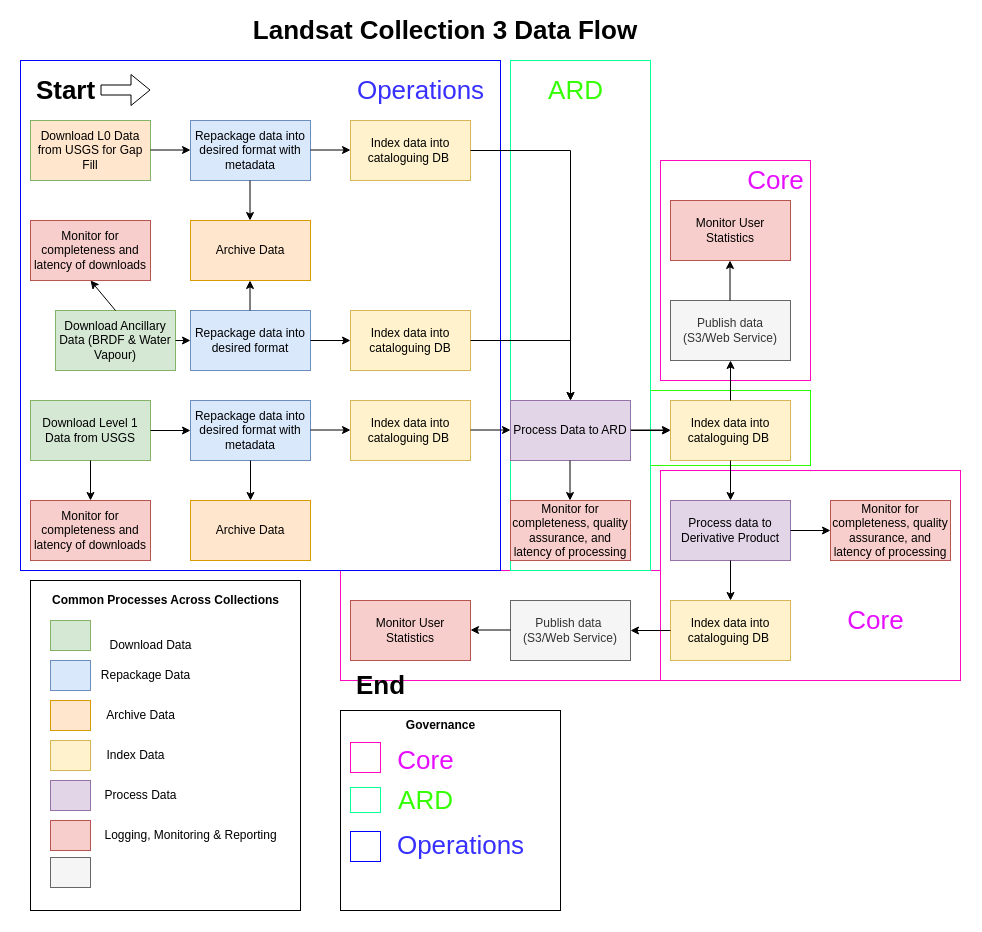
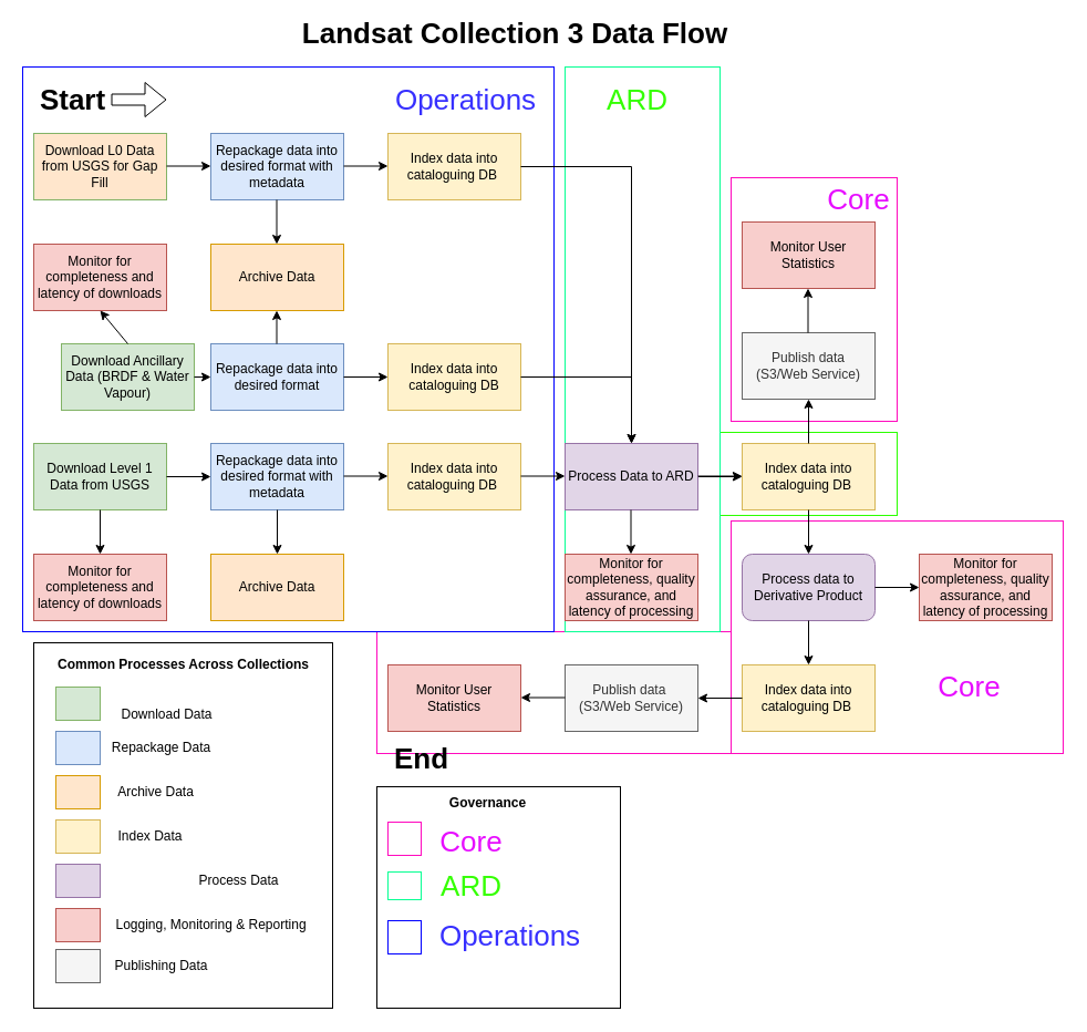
  <mxCell id="0" />
  <mxCell id="1" parent="0" />
  <mxCell id="2" value="" style="rounded=0;whiteSpace=wrap;html=1;labelBackgroundColor=none;fontSize=26;strokeColor=#FF0ABE;" parent="1" vertex="1"><mxGeometry x="660" y="160" width="150" height="220" as="geometry" /></mxCell>
  <mxCell id="3" value="" style="rounded=0;whiteSpace=wrap;html=1;labelBackgroundColor=none;fontSize=26;strokeColor=#FF0ABE;" parent="1" vertex="1"><mxGeometry x="340" y="570" width="320" height="110" as="geometry" /></mxCell>
  <mxCell id="4" value="" style="rounded=0;whiteSpace=wrap;html=1;labelBackgroundColor=none;fontSize=26;strokeColor=#FF0ABE;" parent="1" vertex="1"><mxGeometry x="660" y="470" width="300" height="210" as="geometry" /></mxCell>
  <mxCell id="5" value="" style="rounded=0;whiteSpace=wrap;html=1;labelBackgroundColor=none;fontSize=26;strokeColor=#2BFF00;" parent="1" vertex="1"><mxGeometry x="650" y="390" width="160" height="75" as="geometry" /></mxCell>
  <mxCell id="6" value="" style="rounded=0;whiteSpace=wrap;html=1;labelBackgroundColor=none;fontSize=26;strokeColor=#08FF94;" parent="1" vertex="1"><mxGeometry x="510" y="60" width="140" height="510" as="geometry" /></mxCell>
  <mxCell id="7" value="" style="rounded=0;whiteSpace=wrap;html=1;labelBackgroundColor=none;fontSize=26;strokeColor=#0000FF;" parent="1" vertex="1"><mxGeometry x="20" y="60" width="480" height="510" as="geometry" /></mxCell>
- <mxCell id="8" value="Landsat Collection 3 Data Flow" style="text;html=1;strokeColor=none;fillColor=none;align=center;verticalAlign=middle;whiteSpace=wrap;rounded=0;fontStyle=1;fontSize=26;" parent="1" vertex="1"><mxGeometry x="180" y="20" width="530" height="20" as="geometry" /></mxCell>
+ <mxCell id="8" value="Landsat Collection 3 Data Flow" style="text;html=1;strokeColor=none;fillColor=none;align=center;verticalAlign=middle;whiteSpace=wrap;rounded=0;fontStyle=1;fontSize=26;" parent="1" vertex="1"><mxGeometry x="200" y="20" width="530" height="20" as="geometry" /></mxCell>
  <mxCell id="9" value="Download Level 1 Data from USGS" style="rounded=0;whiteSpace=wrap;html=1;fillColor=#d5e8d4;strokeColor=#82b366;" parent="1" vertex="1"><mxGeometry x="30" y="400" width="120" height="60" as="geometry" /></mxCell>
  <mxCell id="10" value="" style="endArrow=classic;html=1;exitX=1;exitY=0.5;exitDx=0;exitDy=0;" parent="1" source="9" edge="1"><mxGeometry width="50" height="50" relative="1" as="geometry"><mxPoint x="170" y="620" as="sourcePoint" /><mxPoint x="190" y="430" as="targetPoint" /></mxGeometry></mxCell>
  <mxCell id="11" value="Repackage data into desired format with metadata" style="rounded=0;whiteSpace=wrap;html=1;fillColor=#dae8fc;strokeColor=#6c8ebf;" parent="1" vertex="1"><mxGeometry x="190" y="400" width="120" height="60" as="geometry" /></mxCell>
  <mxCell id="12" value="" style="endArrow=classic;html=1;exitX=0.5;exitY=1;exitDx=0;exitDy=0;" parent="1" source="9" edge="1"><mxGeometry width="50" height="50" relative="1" as="geometry"><mxPoint x="550" y="710" as="sourcePoint" /><mxPoint x="90" y="500" as="targetPoint" /></mxGeometry></mxCell>
  <mxCell id="13" value="Monitor for completeness and latency of downloads" style="rounded=0;whiteSpace=wrap;html=1;fillColor=#f8cecc;strokeColor=#b85450;" parent="1" vertex="1"><mxGeometry x="30" y="500" width="120" height="60" as="geometry" /></mxCell>
  <mxCell id="14" value="" style="endArrow=classic;html=1;exitX=1;exitY=0.5;exitDx=0;exitDy=0;" parent="1" edge="1"><mxGeometry width="50" height="50" relative="1" as="geometry"><mxPoint x="310" y="429.5" as="sourcePoint" /><mxPoint x="350" y="429.5" as="targetPoint" /></mxGeometry></mxCell>
  <mxCell id="15" value="Index data into cataloguing DB&amp;nbsp;" style="rounded=0;whiteSpace=wrap;html=1;fillColor=#fff2cc;strokeColor=#d6b656;" parent="1" vertex="1"><mxGeometry x="350" y="400" width="120" height="60" as="geometry" /></mxCell>
  <mxCell id="16" value="" style="endArrow=classic;html=1;exitX=1;exitY=0.5;exitDx=0;exitDy=0;" parent="1" edge="1"><mxGeometry width="50" height="50" relative="1" as="geometry"><mxPoint x="470" y="429.5" as="sourcePoint" /><mxPoint x="510" y="429.5" as="targetPoint" /></mxGeometry></mxCell>
  <mxCell id="17" value="Download Ancillary Data (BRDF &amp;amp; Water Vapour)" style="rounded=0;whiteSpace=wrap;html=1;fillColor=#d5e8d4;strokeColor=#82b366;" parent="1" vertex="1"><mxGeometry x="55" y="310" width="120" height="60" as="geometry" /></mxCell>
  <mxCell id="18" value="" style="endArrow=classic;html=1;exitX=0.5;exitY=0;exitDx=0;exitDy=0;entryX=0.5;entryY=1;entryDx=0;entryDy=0;" parent="1" source="17" target="19" edge="1"><mxGeometry width="50" height="50" relative="1" as="geometry"><mxPoint x="895" y="185" as="sourcePoint" /><mxPoint x="945" y="135" as="targetPoint" /></mxGeometry></mxCell>
  <mxCell id="19" value="Monitor for completeness and latency of downloads" style="rounded=0;whiteSpace=wrap;html=1;fillColor=#f8cecc;strokeColor=#b85450;" parent="1" vertex="1"><mxGeometry x="30" y="220" width="120" height="60" as="geometry" /></mxCell>
  <mxCell id="20" value="Repackage data into desired format" style="rounded=0;whiteSpace=wrap;html=1;fillColor=#dae8fc;strokeColor=#6c8ebf;" parent="1" vertex="1"><mxGeometry x="190" y="310" width="120" height="60" as="geometry" /></mxCell>
  <mxCell id="21" value="Index data into cataloguing DB" style="rounded=0;whiteSpace=wrap;html=1;fillColor=#fff2cc;strokeColor=#d6b656;" parent="1" vertex="1"><mxGeometry x="350" y="310" width="120" height="60" as="geometry" /></mxCell>
  <mxCell id="22" value="" style="endArrow=classic;html=1;exitX=1;exitY=0.5;exitDx=0;exitDy=0;" parent="1" source="17" target="20" edge="1"><mxGeometry width="50" height="50" relative="1" as="geometry"><mxPoint x="569.5" y="270" as="sourcePoint" /><mxPoint x="569.5" y="310" as="targetPoint" /></mxGeometry></mxCell>
  <mxCell id="23" value="" style="edgeStyle=orthogonalEdgeStyle;rounded=0;orthogonalLoop=1;jettySize=auto;html=1;entryX=0;entryY=0.5;entryDx=0;entryDy=0;exitX=1;exitY=0.5;exitDx=0;exitDy=0;" parent="1" source="20" target="21" edge="1"><mxGeometry relative="1" as="geometry"><mxPoint x="600" y="280" as="sourcePoint" /><mxPoint x="560" y="280" as="targetPoint" /></mxGeometry></mxCell>
  <mxCell id="24" value="" style="edgeStyle=orthogonalEdgeStyle;rounded=0;orthogonalLoop=1;jettySize=auto;html=1;" parent="1" source="25" target="29" edge="1"><mxGeometry relative="1" as="geometry" /></mxCell>
  <mxCell id="25" value="Process Data to ARD" style="rounded=0;whiteSpace=wrap;html=1;fillColor=#e1d5e7;strokeColor=#9673a6;" parent="1" vertex="1"><mxGeometry x="510" y="400" width="120" height="60" as="geometry" /></mxCell>
  <mxCell id="26" value="" style="endArrow=classic;html=1;exitX=0.5;exitY=1;exitDx=0;exitDy=0;" parent="1" edge="1"><mxGeometry width="50" height="50" relative="1" as="geometry"><mxPoint x="569.5" y="460" as="sourcePoint" /><mxPoint x="569.5" y="500" as="targetPoint" /></mxGeometry></mxCell>
  <mxCell id="27" value="Monitor for completeness, quality assurance, and latency of processing" style="rounded=0;whiteSpace=wrap;html=1;fillColor=#f8cecc;strokeColor=#b85450;" parent="1" vertex="1"><mxGeometry x="510" y="500" width="120" height="60" as="geometry" /></mxCell>
  <mxCell id="28" value="" style="endArrow=classic;html=1;exitX=1;exitY=0.5;exitDx=0;exitDy=0;" parent="1" edge="1"><mxGeometry width="50" height="50" relative="1" as="geometry"><mxPoint x="630" y="429.5" as="sourcePoint" /><mxPoint x="670" y="429.5" as="targetPoint" /></mxGeometry></mxCell>
  <mxCell id="29" value="Index data into cataloguing DB&amp;nbsp;" style="rounded=0;whiteSpace=wrap;html=1;fillColor=#fff2cc;strokeColor=#d6b656;" parent="1" vertex="1"><mxGeometry x="670" y="400" width="120" height="60" as="geometry" /></mxCell>
  <mxCell id="30" value="" style="edgeStyle=orthogonalEdgeStyle;rounded=0;orthogonalLoop=1;jettySize=auto;html=1;exitX=0.5;exitY=1;exitDx=0;exitDy=0;entryX=0.5;entryY=0;entryDx=0;entryDy=0;" parent="1" source="29" target="31" edge="1"><mxGeometry relative="1" as="geometry"><mxPoint x="720" y="570" as="sourcePoint" /><mxPoint x="760" y="570" as="targetPoint" /></mxGeometry></mxCell>
- <mxCell id="31" value="Process data to Derivative Product" style="rounded=0;whiteSpace=wrap;html=1;fillColor=#e1d5e7;strokeColor=#9673a6;" parent="1" vertex="1"><mxGeometry x="670" y="500" width="120" height="60" as="geometry" /></mxCell>
+ <mxCell id="31" value="Process data to Derivative Product" style="whiteSpace=wrap;html=1;fillColor=#e1d5e7;strokeColor=#9673a6;rounded=1;" parent="1" vertex="1"><mxGeometry x="670" y="500" width="120" height="60" as="geometry" /></mxCell>
  <mxCell id="32" value="" style="endArrow=classic;html=1;exitX=0.5;exitY=1;exitDx=0;exitDy=0;entryX=0.5;entryY=0;entryDx=0;entryDy=0;" parent="1" source="31" target="33" edge="1"><mxGeometry width="50" height="50" relative="1" as="geometry"><mxPoint x="630" y="629.5" as="sourcePoint" /><mxPoint x="730" y="590" as="targetPoint" /></mxGeometry></mxCell>
  <mxCell id="33" value="Index data into cataloguing DB&amp;nbsp;" style="rounded=0;whiteSpace=wrap;html=1;fillColor=#fff2cc;strokeColor=#d6b656;" parent="1" vertex="1"><mxGeometry x="670" y="600" width="120" height="60" as="geometry" /></mxCell>
  <mxCell id="34" value="" style="endArrow=classic;html=1;exitX=1;exitY=0.5;exitDx=0;exitDy=0;entryX=0;entryY=0.5;entryDx=0;entryDy=0;" parent="1" source="31" target="35" edge="1"><mxGeometry width="50" height="50" relative="1" as="geometry"><mxPoint x="889.5" y="460" as="sourcePoint" /><mxPoint x="889.5" y="500" as="targetPoint" /></mxGeometry></mxCell>
  <mxCell id="35" value="Monitor for completeness, quality assurance, and latency of processing" style="rounded=0;whiteSpace=wrap;html=1;fillColor=#f8cecc;strokeColor=#b85450;" parent="1" vertex="1"><mxGeometry x="830" y="500" width="120" height="60" as="geometry" /></mxCell>
  <mxCell id="36" value="Publish data&amp;nbsp;&lt;br&gt;(S3/Web Service)" style="rounded=0;whiteSpace=wrap;html=1;fillColor=#f5f5f5;strokeColor=#666666;fontColor=#333333;" parent="1" vertex="1"><mxGeometry x="510" y="600" width="120" height="60" as="geometry" /></mxCell>
  <mxCell id="37" value="Publish data &lt;br&gt;(S3/Web Service)" style="rounded=0;whiteSpace=wrap;html=1;fillColor=#f5f5f5;strokeColor=#666666;fontColor=#333333;" parent="1" vertex="1"><mxGeometry x="670" y="300" width="120" height="60" as="geometry" /></mxCell>
  <mxCell id="38" value="" style="endArrow=classic;html=1;exitX=0.5;exitY=0;exitDx=0;exitDy=0;" parent="1" source="29" target="37" edge="1"><mxGeometry width="50" height="50" relative="1" as="geometry"><mxPoint x="740" y="570" as="sourcePoint" /><mxPoint x="740" y="610" as="targetPoint" /></mxGeometry></mxCell>
  <mxCell id="39" value="" style="endArrow=classic;html=1;exitX=0;exitY=0.5;exitDx=0;exitDy=0;entryX=1;entryY=0.5;entryDx=0;entryDy=0;" parent="1" source="33" target="36" edge="1"><mxGeometry width="50" height="50" relative="1" as="geometry"><mxPoint x="640" y="690" as="sourcePoint" /><mxPoint x="640" y="730" as="targetPoint" /></mxGeometry></mxCell>
  <mxCell id="40" value="" style="rounded=0;whiteSpace=wrap;html=1;labelPosition=center;verticalLabelPosition=middle;align=center;verticalAlign=middle;" parent="1" vertex="1"><mxGeometry x="30" y="580" width="270" height="330" as="geometry" /></mxCell>
  <mxCell id="41" value="Common Processes Across Collections" style="text;html=1;align=center;verticalAlign=middle;resizable=0;points=[];autosize=1;fontStyle=1" parent="1" vertex="1"><mxGeometry x="45" y="590" width="240" height="20" as="geometry" /></mxCell>
  <mxCell id="42" value="" style="rounded=0;whiteSpace=wrap;html=1;labelBackgroundColor=none;fillColor=#d5e8d4;strokeColor=#82b366;" parent="1" vertex="1"><mxGeometry x="50" y="620" width="40" height="30" as="geometry" /></mxCell>
  <mxCell id="43" value="Download Data" style="text;html=1;align=center;verticalAlign=middle;resizable=0;points=[];autosize=1;" parent="1" vertex="1"><mxGeometry x="100" y="635" width="100" height="20" as="geometry" /></mxCell>
  <mxCell id="44" value="" style="rounded=0;whiteSpace=wrap;html=1;fillColor=#dae8fc;strokeColor=#6c8ebf;" parent="1" vertex="1"><mxGeometry x="50" y="660" width="40" height="30" as="geometry" /></mxCell>
  <mxCell id="45" value="Repackage Data" style="text;html=1;align=center;verticalAlign=middle;resizable=0;points=[];autosize=1;" parent="1" vertex="1"><mxGeometry x="95" y="665" width="100" height="20" as="geometry" /></mxCell>
  <mxCell id="46" value="" style="rounded=0;whiteSpace=wrap;html=1;fillColor=#ffe6cc;strokeColor=#d79b00;" parent="1" vertex="1"><mxGeometry x="50" y="700" width="40" height="30" as="geometry" /></mxCell>
  <mxCell id="47" value="Archive Data" style="text;html=1;align=center;verticalAlign=middle;resizable=0;points=[];autosize=1;" parent="1" vertex="1"><mxGeometry x="100" y="705" width="80" height="20" as="geometry" /></mxCell>
  <mxCell id="48" value="" style="rounded=0;whiteSpace=wrap;html=1;fillColor=#fff2cc;strokeColor=#d6b656;" parent="1" vertex="1"><mxGeometry x="50" y="740" width="40" height="30" as="geometry" /></mxCell>
  <mxCell id="49" value="Index Data" style="text;html=1;align=center;verticalAlign=middle;resizable=0;points=[];autosize=1;" parent="1" vertex="1"><mxGeometry x="100" y="745" width="70" height="20" as="geometry" /></mxCell>
  <mxCell id="50" value="" style="rounded=0;whiteSpace=wrap;html=1;fillColor=#e1d5e7;strokeColor=#9673a6;" parent="1" vertex="1"><mxGeometry x="50" y="780" width="40" height="30" as="geometry" /></mxCell>
- <mxCell id="51" value="Process Data" style="text;html=1;align=center;verticalAlign=middle;resizable=0;points=[];autosize=1;" parent="1" vertex="1"><mxGeometry x="95" y="785" width="90" height="20" as="geometry" /></mxCell>
+ <mxCell id="51" value="Process Data" style="text;html=1;align=center;verticalAlign=middle;resizable=0;points=[];autosize=1;" parent="1" vertex="1"><mxGeometry x="170" y="785" width="90" height="20" as="geometry" /></mxCell>
  <mxCell id="52" value="" style="rounded=0;whiteSpace=wrap;html=1;fillColor=#f8cecc;strokeColor=#b85450;" parent="1" vertex="1"><mxGeometry x="50" y="820" width="40" height="30" as="geometry" /></mxCell>
  <mxCell id="53" value="Logging, Monitoring &amp;amp; Reporting" style="text;html=1;align=center;verticalAlign=middle;resizable=0;points=[];autosize=1;" parent="1" vertex="1"><mxGeometry x="95" y="825" width="190" height="20" as="geometry" /></mxCell>
  <mxCell id="54" value="" style="rounded=0;whiteSpace=wrap;html=1;fillColor=#f5f5f5;strokeColor=#666666;fontColor=#333333;" parent="1" vertex="1"><mxGeometry x="50" y="857" width="40" height="30" as="geometry" /></mxCell>
+ <mxCell id="55" value="Publishing Data" style="text;html=1;align=center;verticalAlign=middle;resizable=0;points=[];autosize=1;" parent="1" vertex="1"><mxGeometry x="95" y="862" width="100" height="20" as="geometry" /></mxCell>
  <mxCell id="56" value="" style="edgeStyle=orthogonalEdgeStyle;rounded=0;orthogonalLoop=1;jettySize=auto;html=1;entryX=0.5;entryY=0;entryDx=0;entryDy=0;exitX=1;exitY=0.5;exitDx=0;exitDy=0;" parent="1" source="21" target="25" edge="1"><mxGeometry relative="1" as="geometry"><mxPoint x="470" y="310" as="sourcePoint" /><mxPoint x="580" y="410" as="targetPoint" /></mxGeometry></mxCell>
  <mxCell id="57" value="Archive Data" style="rounded=0;whiteSpace=wrap;html=1;fillColor=#ffe6cc;strokeColor=#d79b00;" parent="1" vertex="1"><mxGeometry x="190" y="220" width="120" height="60" as="geometry" /></mxCell>
  <mxCell id="58" value="" style="endArrow=classic;html=1;exitX=0.5;exitY=0;exitDx=0;exitDy=0;entryX=0.5;entryY=1;entryDx=0;entryDy=0;" parent="1" edge="1"><mxGeometry width="50" height="50" relative="1" as="geometry"><mxPoint x="249.5" y="310" as="sourcePoint" /><mxPoint x="249.5" y="280" as="targetPoint" /></mxGeometry></mxCell>
  <mxCell id="59" value="" style="endArrow=classic;html=1;exitX=0.5;exitY=1;exitDx=0;exitDy=0;entryX=0.5;entryY=0;entryDx=0;entryDy=0;" parent="1" source="11" target="60" edge="1"><mxGeometry width="50" height="50" relative="1" as="geometry"><mxPoint x="440" y="695" as="sourcePoint" /><mxPoint x="440" y="665" as="targetPoint" /></mxGeometry></mxCell>
  <mxCell id="60" value="Archive Data" style="rounded=0;whiteSpace=wrap;html=1;fillColor=#ffe6cc;strokeColor=#d79b00;" parent="1" vertex="1"><mxGeometry x="190" y="500" width="120" height="60" as="geometry" /></mxCell>
  <mxCell id="61" value="Monitor User Statistics" style="rounded=0;whiteSpace=wrap;html=1;fillColor=#f8cecc;strokeColor=#b85450;" parent="1" vertex="1"><mxGeometry x="670" y="200" width="120" height="60" as="geometry" /></mxCell>
  <mxCell id="62" value="Monitor User Statistics" style="rounded=0;whiteSpace=wrap;html=1;fillColor=#f8cecc;strokeColor=#b85450;" parent="1" vertex="1"><mxGeometry x="350" y="600" width="120" height="60" as="geometry" /></mxCell>
  <mxCell id="63" value="" style="endArrow=classic;html=1;exitX=0.5;exitY=0;exitDx=0;exitDy=0;" parent="1" edge="1"><mxGeometry width="50" height="50" relative="1" as="geometry"><mxPoint x="729.5" y="300" as="sourcePoint" /><mxPoint x="729.5" y="260" as="targetPoint" /></mxGeometry></mxCell>
  <mxCell id="64" value="" style="endArrow=classic;html=1;exitX=0;exitY=0.5;exitDx=0;exitDy=0;entryX=1;entryY=0.5;entryDx=0;entryDy=0;" parent="1" edge="1"><mxGeometry width="50" height="50" relative="1" as="geometry"><mxPoint x="510" y="629.5" as="sourcePoint" /><mxPoint x="470" y="629.5" as="targetPoint" /></mxGeometry></mxCell>
  <mxCell id="65" value="Start" style="text;html=1;align=center;verticalAlign=middle;resizable=0;points=[];autosize=1;fontSize=26;fontStyle=1" parent="1" vertex="1"><mxGeometry x="30" y="70" width="70" height="40" as="geometry" /></mxCell>
  <mxCell id="66" value="End" style="text;html=1;align=center;verticalAlign=middle;resizable=0;points=[];autosize=1;fontSize=26;fontStyle=1" parent="1" vertex="1"><mxGeometry x="350" y="665" width="60" height="40" as="geometry" /></mxCell>
  <mxCell id="67" value="" style="shape=flexArrow;endArrow=classic;html=1;fontSize=26;" parent="1" edge="1"><mxGeometry width="50" height="50" relative="1" as="geometry"><mxPoint x="100" y="89.5" as="sourcePoint" /><mxPoint x="150" y="89.5" as="targetPoint" /></mxGeometry></mxCell>
  <mxCell id="68" value="&lt;font color=&quot;#3730ff&quot;&gt;Operations&lt;/font&gt;" style="text;html=1;align=center;verticalAlign=middle;resizable=0;points=[];autosize=1;fontSize=26;fontStyle=0" parent="1" vertex="1"><mxGeometry x="350" y="70" width="140" height="40" as="geometry" /></mxCell>
  <mxCell id="69" value="&lt;font&gt;ARD&lt;/font&gt;" style="text;html=1;align=center;verticalAlign=middle;resizable=0;points=[];autosize=1;fontSize=26;fontStyle=0;fontColor=#35FF03;" parent="1" vertex="1"><mxGeometry x="540" y="70" width="70" height="40" as="geometry" /></mxCell>
  <mxCell id="70" value="&lt;font color=&quot;#e70dff&quot;&gt;Core&lt;/font&gt;" style="text;html=1;align=center;verticalAlign=middle;resizable=0;points=[];autosize=1;fontSize=26;fontStyle=0;fontColor=#35FF03;" parent="1" vertex="1"><mxGeometry x="840" y="600" width="70" height="40" as="geometry" /></mxCell>
  <mxCell id="71" value="&lt;font color=&quot;#e70dff&quot;&gt;Core&lt;/font&gt;" style="text;html=1;align=center;verticalAlign=middle;resizable=0;points=[];autosize=1;fontSize=26;fontStyle=0;fontColor=#35FF03;" parent="1" vertex="1"><mxGeometry x="740" y="160" width="70" height="40" as="geometry" /></mxCell>
  <mxCell id="72" value="" style="rounded=0;whiteSpace=wrap;html=1;labelPosition=center;verticalLabelPosition=middle;align=center;verticalAlign=middle;" parent="1" vertex="1"><mxGeometry x="340" y="710" width="220" height="200" as="geometry" /></mxCell>
  <mxCell id="73" value="Governance" style="text;html=1;align=center;verticalAlign=middle;resizable=0;points=[];autosize=1;fontStyle=1" parent="1" vertex="1"><mxGeometry x="400" y="715" width="80" height="20" as="geometry" /></mxCell>
  <mxCell id="74" value="" style="rounded=0;whiteSpace=wrap;html=1;labelBackgroundColor=none;fontSize=26;strokeColor=#FF0ABE;" parent="1" vertex="1"><mxGeometry x="350" y="742" width="30" height="30" as="geometry" /></mxCell>
  <mxCell id="75" value="" style="rounded=0;whiteSpace=wrap;html=1;labelBackgroundColor=none;fontSize=26;strokeColor=#08FF94;" parent="1" vertex="1"><mxGeometry x="350" y="787" width="30" height="25" as="geometry" /></mxCell>
  <mxCell id="76" value="" style="rounded=0;whiteSpace=wrap;html=1;labelBackgroundColor=none;fontSize=26;strokeColor=#0000FF;" parent="1" vertex="1"><mxGeometry x="350" y="831" width="30" height="30" as="geometry" /></mxCell>
  <mxCell id="77" value="&lt;font color=&quot;#e70dff&quot;&gt;Core&lt;/font&gt;" style="text;html=1;align=center;verticalAlign=middle;resizable=0;points=[];autosize=1;fontSize=26;fontStyle=0;fontColor=#35FF03;" parent="1" vertex="1"><mxGeometry x="390" y="740" width="70" height="40" as="geometry" /></mxCell>
  <mxCell id="78" value="&lt;font color=&quot;#3730ff&quot;&gt;Operations&lt;/font&gt;" style="text;html=1;align=center;verticalAlign=middle;resizable=0;points=[];autosize=1;fontSize=26;fontStyle=0" parent="1" vertex="1"><mxGeometry x="390" y="825" width="140" height="40" as="geometry" /></mxCell>
  <mxCell id="79" value="&lt;font&gt;ARD&lt;/font&gt;" style="text;html=1;align=center;verticalAlign=middle;resizable=0;points=[];autosize=1;fontSize=26;fontStyle=0;fontColor=#35FF03;" parent="1" vertex="1"><mxGeometry x="390" y="780" width="70" height="40" as="geometry" /></mxCell>
  <mxCell id="80" value="Download L0 Data from USGS for Gap Fill" style="rounded=0;whiteSpace=wrap;html=1;fillColor=#ffe6cc;strokeColor=#82b366;" parent="1" vertex="1"><mxGeometry x="30" y="120" width="120" height="60" as="geometry" /></mxCell>
  <mxCell id="81" value="" style="endArrow=classic;html=1;exitX=1;exitY=0.5;exitDx=0;exitDy=0;" parent="1" edge="1"><mxGeometry width="50" height="50" relative="1" as="geometry"><mxPoint x="150" y="149.5" as="sourcePoint" /><mxPoint x="190" y="149.5" as="targetPoint" /></mxGeometry></mxCell>
  <mxCell id="82" value="Repackage data into desired format with metadata" style="rounded=0;whiteSpace=wrap;html=1;fillColor=#dae8fc;strokeColor=#6c8ebf;" parent="1" vertex="1"><mxGeometry x="190" y="120" width="120" height="60" as="geometry" /></mxCell>
  <mxCell id="83" value="" style="endArrow=classic;html=1;exitX=1;exitY=0.5;exitDx=0;exitDy=0;" parent="1" edge="1"><mxGeometry width="50" height="50" relative="1" as="geometry"><mxPoint x="310" y="149.5" as="sourcePoint" /><mxPoint x="350" y="149.5" as="targetPoint" /></mxGeometry></mxCell>
  <mxCell id="84" value="Index data into cataloguing DB&amp;nbsp;" style="rounded=0;whiteSpace=wrap;html=1;fillColor=#fff2cc;strokeColor=#d6b656;" parent="1" vertex="1"><mxGeometry x="350" y="120" width="120" height="60" as="geometry" /></mxCell>
  <mxCell id="85" value="" style="edgeStyle=orthogonalEdgeStyle;rounded=0;orthogonalLoop=1;jettySize=auto;html=1;exitX=1;exitY=0.5;exitDx=0;exitDy=0;" parent="1" source="84" target="25" edge="1"><mxGeometry relative="1" as="geometry"><mxPoint x="460" y="120" as="sourcePoint" /><mxPoint x="560" y="210" as="targetPoint" /></mxGeometry></mxCell>
  <mxCell id="86" value="" style="endArrow=classic;html=1;exitX=0.5;exitY=1;exitDx=0;exitDy=0;entryX=0.5;entryY=0;entryDx=0;entryDy=0;" parent="1" edge="1"><mxGeometry width="50" height="50" relative="1" as="geometry"><mxPoint x="249.5" y="180" as="sourcePoint" /><mxPoint x="249.5" y="220" as="targetPoint" /></mxGeometry></mxCell>
